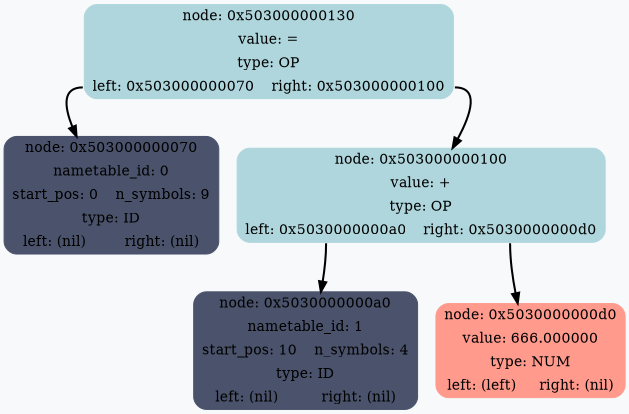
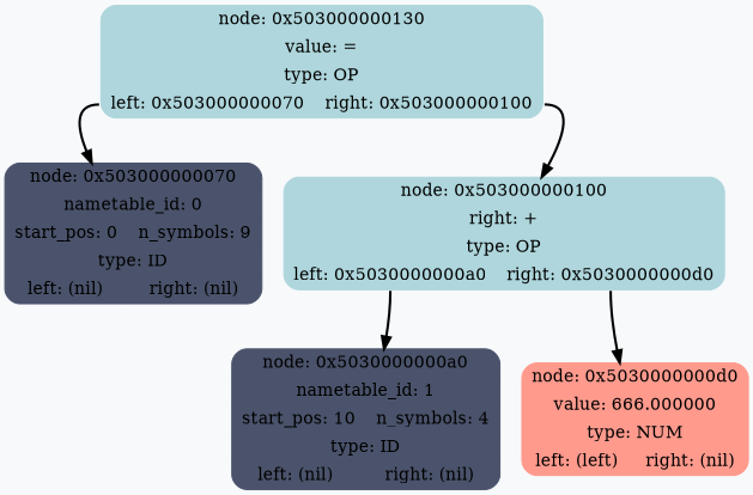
  digraph {
    bgcolor="#F7F9FB"
    rankdir=HR
    node [color="#aed6dc" shape=Mrecord style=filled]
    edge [style=bold tailport=left weight=1000]
    n1 [label="{node: 0x503000000130 | value: = | type: OP | {<left>left: 0x503000000070 | <right>right: 0x503000000100}  }"]
    n2 [color="#4a536b" label="{node: 0x503000000070 | nametable_id: 0 | {start_pos: 0 | n_symbols: 9} | type: ID | {<left>left: (nil) | <right>right: (nil)}  }"]
-   n3 [label="{node: 0x503000000100 | value: + | type: OP | {<left>left: 0x5030000000a0 | <right>right: 0x5030000000d0}  }"]
+   n3 [label="{node: 0x503000000100 | right: + | type: OP | {<left>left: 0x5030000000a0 | <right>right: 0x5030000000d0}  }"]
    n4 [color="#4a536b" label="{node: 0x5030000000a0 | nametable_id: 1 | {start_pos: 10 | n_symbols: 4} | type: ID | {<left>left: (nil) | <right>right: (nil)}  }"]
    n5 [color="#ff9a8d" label="{node: 0x5030000000d0 | value: 666.000000 | type: NUM | {<left>left: (left) | <right>right: (nil)}  }"]
    n1 -> n2
    n1 -> n3 [tailport=right]
    n3 -> n4
    n3 -> n5 [tailport=right]
  }
